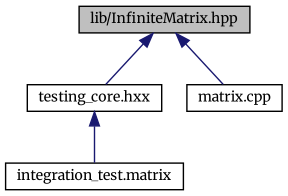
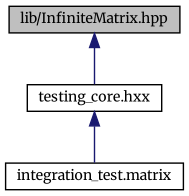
  digraph {
    fontname=Merriweather
    node [color=black fillcolor=white fontname=Merriweather fontsize=10 shape=record style=filled]
    edge [color=midnightblue dir=back fontname=Merriweather fontsize=10 labelfontname=Helvetica labelfontsize=10 style=solid]
    n1 [fillcolor=grey75 fontcolor=black height=0.2 label="lib/InfiniteMatrix.hpp" width=0.4]
    n2 [height=0.2 label="testing_core.hxx" width=0.4]
-   n3 [height=0.2 label="matrix.cpp" width=0.4]
    n4 [height=0.2 label="integration_test.matrix" width=0.4]
    n1 -> n2
-   n1 -> n3
    n2 -> n4
  }
